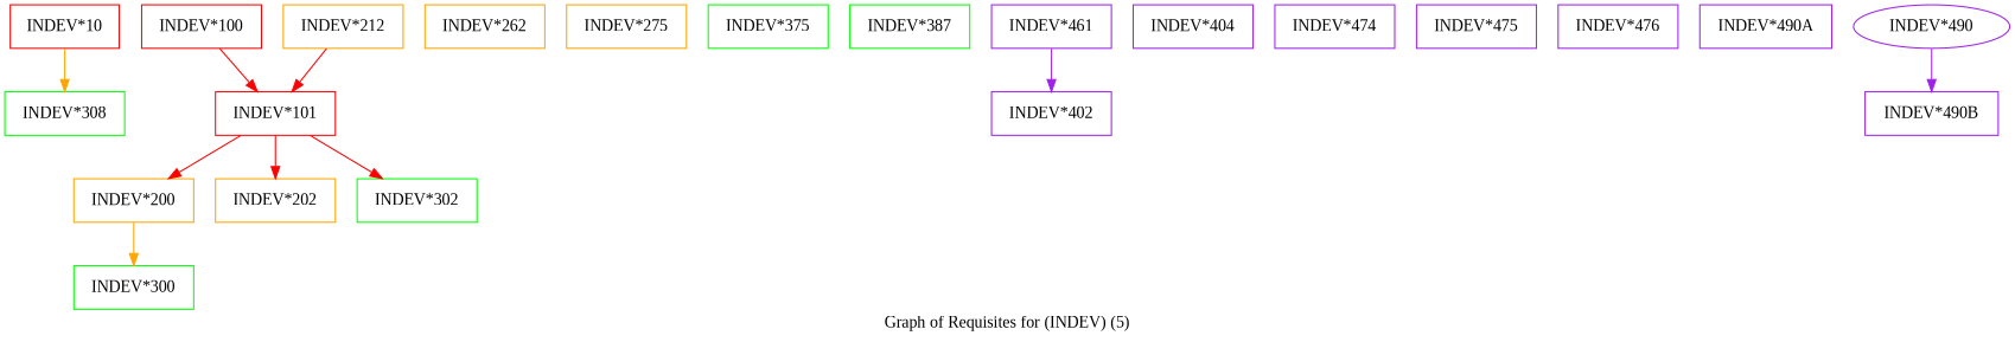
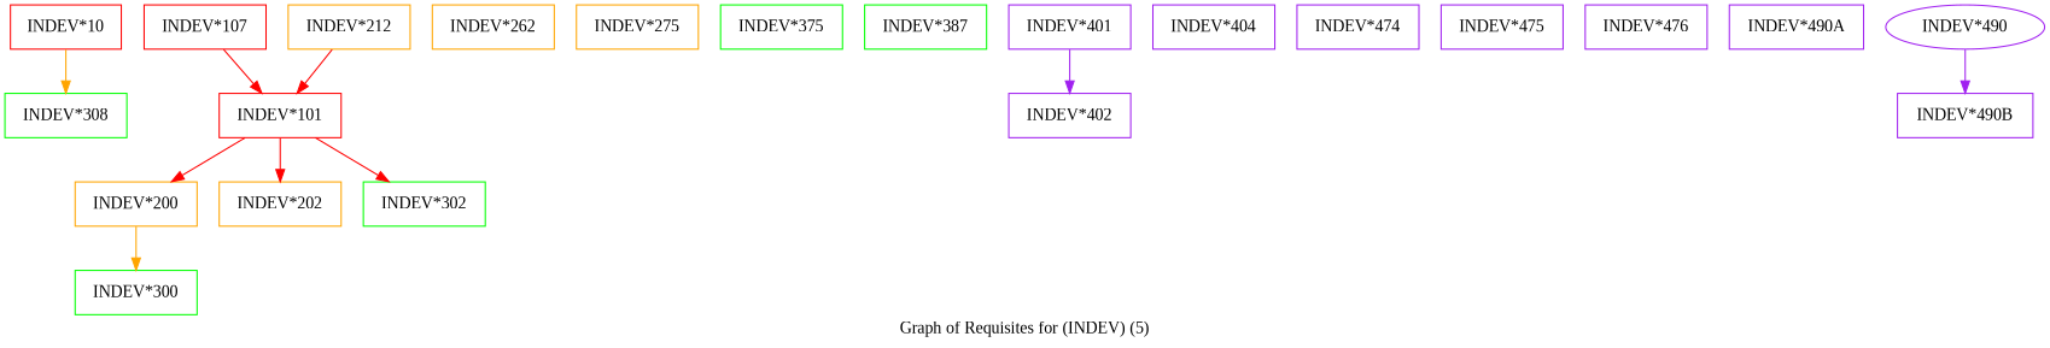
  strict digraph {
    fontname="Liberation Serif"
    label="Graph of Requisites for (INDEV) (5)"
    node [color=purple fontname="Liberation Serif" shape=box]
    edge [color=red fontname="Liberation Serif"]
    "INDEV*10" [color=red height=0.5 width=1.25]
    "INDEV*308" [color=green height=0.5 width=1.375]
-   "INDEV*100" [color=red height=0.5 width=1.375]
+   "INDEV*100" [color=red height=0.5 width=1.375 label="INDEV*107"]
    "INDEV*101" [color=red height=0.5 width=1.375]
    "INDEV*200" [color=orange height=0.5 width=1.375]
    "INDEV*202" [color=orange height=0.5 width=1.375]
    "INDEV*302" [color=green height=0.5 width=1.375]
    "INDEV*300" [color=green height=0.5 width=1.375]
    "INDEV*212" [color=orange height=0.5 width=1.375]
    "INDEV*262" [color=orange height=0.5 width=1.375]
    "INDEV*275" [color=orange height=0.5 width=1.375]
    "INDEV*375" [color=green height=0.5 width=1.375]
    "INDEV*387" [color=green height=0.5 width=1.375]
-   "INDEV*401" [height=0.5 width=1.375 label="INDEV*461"]
+   "INDEV*401" [height=0.5 width=1.375]
    "INDEV*402" [height=0.5 width=1.375]
    "INDEV*404" [height=0.5 width=1.375]
    "INDEV*474" [height=0.5 width=1.375]
    "INDEV*475" [height=0.5 width=1.375]
    "INDEV*476" [height=0.5 width=1.375]
    "INDEV*490A" [height=0.5 width=1.5139]
    "INDEV*490B" [height=0.5 width=1.5278]
    "INDEV*490" [height=0.5 width=1.7873 shape=""]
    "INDEV*10" -> "INDEV*308" [color=orange]
    "INDEV*100" -> "INDEV*101"
    "INDEV*101" -> "INDEV*200"
    "INDEV*101" -> "INDEV*202"
    "INDEV*101" -> "INDEV*302"
    "INDEV*200" -> "INDEV*300" [color=orange]
    "INDEV*212" -> "INDEV*101"
    "INDEV*401" -> "INDEV*402" [color=purple]
    "INDEV*490" -> "INDEV*490B" [color=purple]
  }
